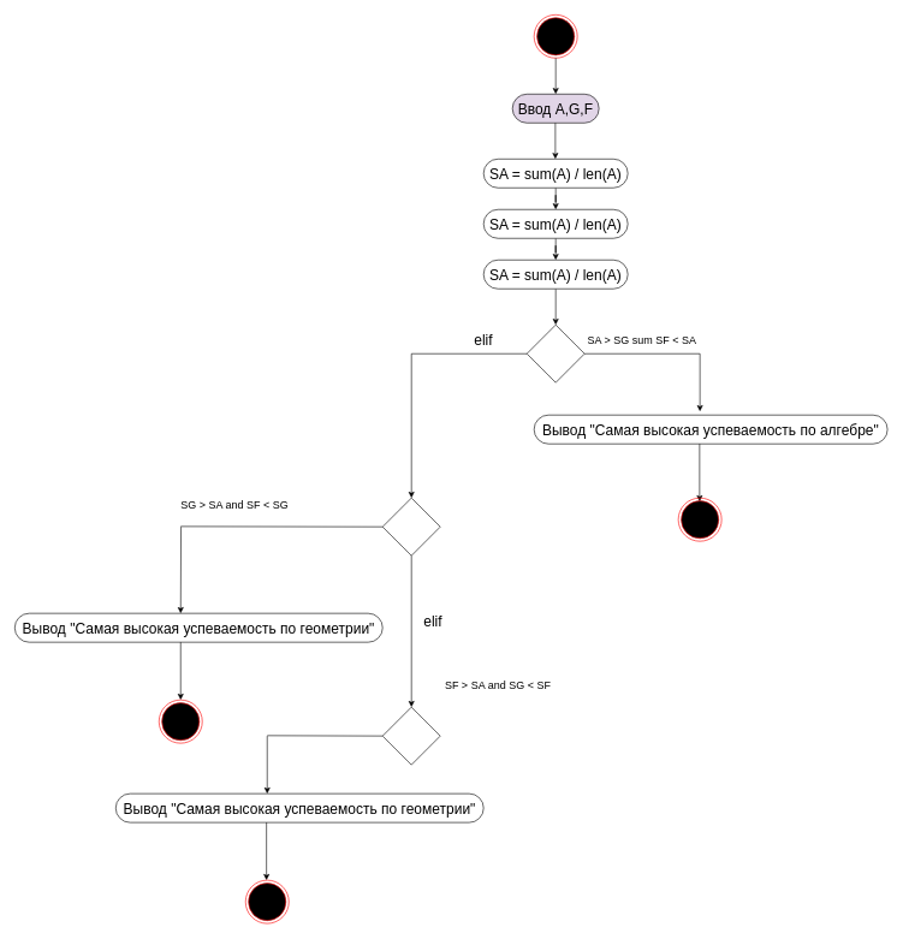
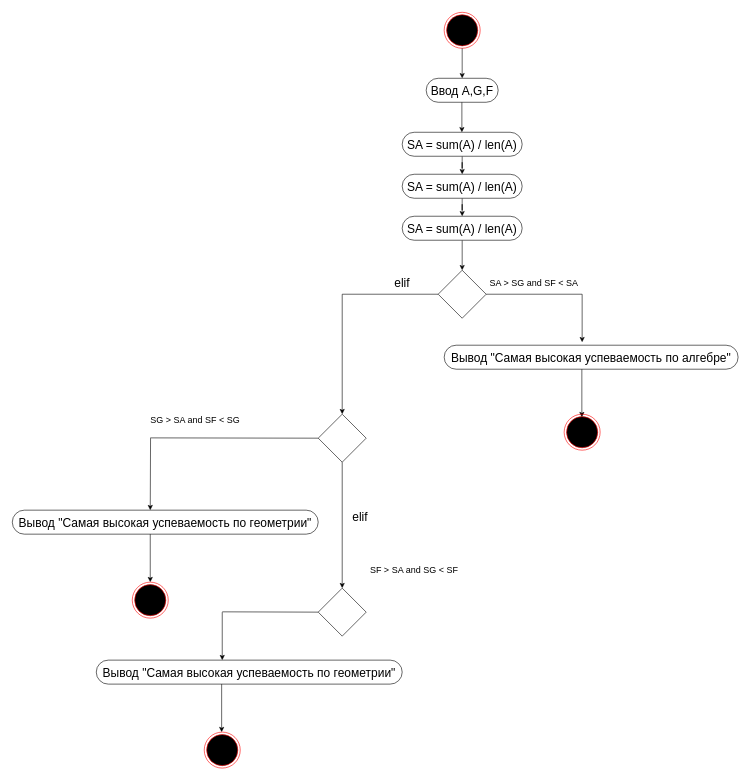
  <mxCell id="0" />
  <mxCell id="1" parent="0" />
  <mxCell id="2" value="" style="ellipse;html=1;shape=endState;fillColor=#000000;strokeColor=#ff0000;" parent="1" vertex="1"><mxGeometry x="740" y="20" width="60" height="60" as="geometry" /></mxCell>
  <mxCell id="3" value="" style="endArrow=classic;html=1;" parent="1" edge="1"><mxGeometry width="50" height="50" relative="1" as="geometry"><mxPoint x="770" y="80" as="sourcePoint" /><mxPoint x="770" y="130" as="targetPoint" /></mxGeometry></mxCell>
- <mxCell id="4" value="Ввод A,G,F" style="rounded=1;whiteSpace=wrap;html=1;arcSize=50;fontSize=20;fillColor=#e1d5e7;" parent="1" vertex="1"><mxGeometry x="710" y="130" width="120" height="40" as="geometry" /></mxCell>
+ <mxCell id="4" value="Ввод A,G,F" style="rounded=1;whiteSpace=wrap;html=1;arcSize=50;fontSize=20;" parent="1" vertex="1"><mxGeometry x="710" y="130" width="120" height="40" as="geometry" /></mxCell>
  <mxCell id="5" value="" style="endArrow=classic;html=1;" parent="1" edge="1"><mxGeometry width="50" height="50" relative="1" as="geometry"><mxPoint x="769.5" y="170" as="sourcePoint" /><mxPoint x="769.5" y="220" as="targetPoint" /></mxGeometry></mxCell>
  <mxCell id="6" value="" style="edgeStyle=orthogonalEdgeStyle;rounded=0;orthogonalLoop=1;jettySize=auto;html=1;fontSize=20;entryX=0.5;entryY=0;entryDx=0;entryDy=0;" parent="1" source="7" target="9" edge="1"><mxGeometry relative="1" as="geometry" /></mxCell>
  <mxCell id="7" value="SA = sum(A) / len(A)" style="rounded=1;whiteSpace=wrap;html=1;arcSize=50;fontSize=20;" parent="1" vertex="1"><mxGeometry x="670" y="220" width="200" height="40" as="geometry" /></mxCell>
  <mxCell id="8" value="" style="edgeStyle=orthogonalEdgeStyle;rounded=0;orthogonalLoop=1;jettySize=auto;html=1;fontSize=20;" parent="1" source="9" target="11" edge="1"><mxGeometry relative="1" as="geometry" /></mxCell>
  <mxCell id="9" value="SA = sum(A) / len(A)" style="rounded=1;whiteSpace=wrap;html=1;arcSize=50;fontSize=20;" parent="1" vertex="1"><mxGeometry x="670" y="290" width="200" height="40" as="geometry" /></mxCell>
  <mxCell id="10" value="" style="edgeStyle=orthogonalEdgeStyle;rounded=0;orthogonalLoop=1;jettySize=auto;html=1;fontSize=20;" parent="1" source="11" target="12" edge="1"><mxGeometry relative="1" as="geometry" /></mxCell>
  <mxCell id="11" value="SA = sum(A) / len(A)" style="rounded=1;whiteSpace=wrap;html=1;arcSize=50;fontSize=20;" parent="1" vertex="1"><mxGeometry x="670" y="360" width="200" height="40" as="geometry" /></mxCell>
  <mxCell id="12" value="" style="rhombus;whiteSpace=wrap;html=1;fontSize=20;" parent="1" vertex="1"><mxGeometry x="730" y="450" width="80" height="80" as="geometry" /></mxCell>
  <mxCell id="13" value="" style="endArrow=none;html=1;fontSize=20;" parent="1" edge="1"><mxGeometry width="50" height="50" relative="1" as="geometry"><mxPoint x="810" y="490" as="sourcePoint" /><mxPoint x="970" y="490" as="targetPoint" /></mxGeometry></mxCell>
  <mxCell id="14" value="" style="endArrow=classic;html=1;fontSize=20;" parent="1" edge="1"><mxGeometry width="50" height="50" relative="1" as="geometry"><mxPoint x="970" y="490" as="sourcePoint" /><mxPoint x="970" y="570" as="targetPoint" /></mxGeometry></mxCell>
- <mxCell id="15" value="SA &amp;gt; SG sum SF &amp;lt; SA" style="text;html=1;strokeColor=none;fillColor=none;align=center;verticalAlign=middle;whiteSpace=wrap;rounded=0;fontSize=15;" parent="1" vertex="1"><mxGeometry x="810" y="460" width="160" height="20" as="geometry" /></mxCell>
+ <mxCell id="15" value="SA &amp;gt; SG and SF &amp;lt; SA" style="text;html=1;strokeColor=none;fillColor=none;align=center;verticalAlign=middle;whiteSpace=wrap;rounded=0;fontSize=15;" parent="1" vertex="1"><mxGeometry x="810" y="460" width="160" height="20" as="geometry" /></mxCell>
  <mxCell id="16" value="" style="endArrow=none;html=1;fontSize=15;" parent="1" edge="1"><mxGeometry width="50" height="50" relative="1" as="geometry"><mxPoint x="570" y="490" as="sourcePoint" /><mxPoint x="730" y="490" as="targetPoint" /></mxGeometry></mxCell>
  <mxCell id="17" value="" style="endArrow=classic;html=1;fontSize=20;entryX=0.5;entryY=0;entryDx=0;entryDy=0;" parent="1" target="18" edge="1"><mxGeometry width="50" height="50" relative="1" as="geometry"><mxPoint x="570" y="490" as="sourcePoint" /><mxPoint x="570" y="570" as="targetPoint" /></mxGeometry></mxCell>
  <mxCell id="18" value="" style="rhombus;whiteSpace=wrap;html=1;fontSize=20;" parent="1" vertex="1"><mxGeometry x="530" y="690" width="80" height="80" as="geometry" /></mxCell>
  <mxCell id="19" value="Вывод &quot;Самая высокая успеваемость по алгебре&quot;" style="rounded=1;whiteSpace=wrap;html=1;fontSize=20;arcSize=50;" parent="1" vertex="1"><mxGeometry x="740" y="575" width="490" height="40" as="geometry" /></mxCell>
  <mxCell id="20" value="" style="endArrow=none;html=1;fontSize=15;" parent="1" edge="1"><mxGeometry width="50" height="50" relative="1" as="geometry"><mxPoint x="250" y="729.5" as="sourcePoint" /><mxPoint x="530" y="730" as="targetPoint" /></mxGeometry></mxCell>
  <mxCell id="21" value="elif" style="text;html=1;strokeColor=none;fillColor=none;align=center;verticalAlign=middle;whiteSpace=wrap;rounded=0;fontSize=20;" parent="1" vertex="1"><mxGeometry x="650" y="460" width="40" height="20" as="geometry" /></mxCell>
  <mxCell id="22" value="SG &amp;gt; SA and SF &amp;lt; SG" style="text;html=1;strokeColor=none;fillColor=none;align=center;verticalAlign=middle;whiteSpace=wrap;rounded=0;fontSize=15;" parent="1" vertex="1"><mxGeometry x="245" y="690" width="160" height="20" as="geometry" /></mxCell>
  <mxCell id="23" value="" style="endArrow=classic;html=1;fontSize=20;" parent="1" edge="1"><mxGeometry width="50" height="50" relative="1" as="geometry"><mxPoint x="250.5" y="730" as="sourcePoint" /><mxPoint x="250" y="850" as="targetPoint" /></mxGeometry></mxCell>
  <mxCell id="24" value="" style="endArrow=classic;html=1;fontSize=20;entryX=0.5;entryY=0;entryDx=0;entryDy=0;exitX=0.5;exitY=1;exitDx=0;exitDy=0;" parent="1" source="18" target="26" edge="1"><mxGeometry width="50" height="50" relative="1" as="geometry"><mxPoint x="569.5" y="810" as="sourcePoint" /><mxPoint x="569.5" y="930" as="targetPoint" /></mxGeometry></mxCell>
  <mxCell id="25" value="Вывод &quot;Самая высокая успеваемость по геометрии&quot;" style="rounded=1;whiteSpace=wrap;html=1;fontSize=20;arcSize=50;" parent="1" vertex="1"><mxGeometry x="20" y="850" width="510" height="40" as="geometry" /></mxCell>
  <mxCell id="26" value="" style="rhombus;whiteSpace=wrap;html=1;fontSize=20;" parent="1" vertex="1"><mxGeometry x="530" y="980" width="80" height="80" as="geometry" /></mxCell>
  <mxCell id="27" value="SF &amp;gt; SA and SG &amp;lt; SF" style="text;html=1;strokeColor=none;fillColor=none;align=center;verticalAlign=middle;whiteSpace=wrap;rounded=0;fontSize=15;" parent="1" vertex="1"><mxGeometry x="610" y="940" width="160" height="20" as="geometry" /></mxCell>
  <mxCell id="28" value="" style="endArrow=none;html=1;fontSize=15;" parent="1" edge="1"><mxGeometry width="50" height="50" relative="1" as="geometry"><mxPoint y="1019.5" as="sourcePoint" x="370" /><mxPoint x="530" y="1020" as="targetPoint" /></mxGeometry></mxCell>
  <mxCell id="29" value="" style="endArrow=classic;html=1;fontSize=20;" parent="1" edge="1"><mxGeometry width="50" height="50" relative="1" as="geometry"><mxPoint x="969.5" y="615" as="sourcePoint" /><mxPoint x="969.5" y="695" as="targetPoint" /></mxGeometry></mxCell>
  <mxCell id="30" value="" style="ellipse;html=1;shape=endState;fillColor=#000000;strokeColor=#ff0000;" parent="1" vertex="1"><mxGeometry x="940" y="690" width="60" height="60" as="geometry" /></mxCell>
  <mxCell id="31" value="" style="endArrow=classic;html=1;fontSize=20;" parent="1" edge="1"><mxGeometry width="50" height="50" relative="1" as="geometry"><mxPoint x="250" y="890" as="sourcePoint" /><mxPoint x="250" y="970" as="targetPoint" /></mxGeometry></mxCell>
  <mxCell id="32" value="" style="ellipse;html=1;shape=endState;fillColor=#000000;strokeColor=#ff0000;" parent="1" vertex="1"><mxGeometry x="220" y="970" width="60" height="60" as="geometry" /></mxCell>
  <mxCell id="33" value="" style="endArrow=classic;html=1;fontSize=20;" parent="1" edge="1"><mxGeometry width="50" height="50" relative="1" as="geometry"><mxPoint y="1020" as="sourcePoint" x="370" /><mxPoint y="1100" as="targetPoint" x="370" /></mxGeometry></mxCell>
  <mxCell id="34" value="Вывод &quot;Самая высокая успеваемость по геометрии&quot;" style="rounded=1;whiteSpace=wrap;html=1;fontSize=20;arcSize=50;" parent="1" vertex="1"><mxGeometry x="160" y="1100" width="510" height="40" as="geometry" /></mxCell>
  <mxCell id="35" value="elif" style="text;html=1;strokeColor=none;fillColor=none;align=center;verticalAlign=middle;whiteSpace=wrap;rounded=0;fontSize=20;" parent="1" vertex="1"><mxGeometry x="580" y="850" width="40" height="20" as="geometry" /></mxCell>
  <mxCell id="36" value="" style="endArrow=classic;html=1;fontSize=20;" parent="1" edge="1"><mxGeometry width="50" height="50" relative="1" as="geometry"><mxPoint x="369" y="1140" as="sourcePoint" /><mxPoint x="369" y="1220" as="targetPoint" /></mxGeometry></mxCell>
  <mxCell id="37" value="" style="ellipse;html=1;shape=endState;fillColor=#000000;strokeColor=#ff0000;" parent="1" vertex="1"><mxGeometry x="340" y="1220" width="60" height="60" as="geometry" /></mxCell>
